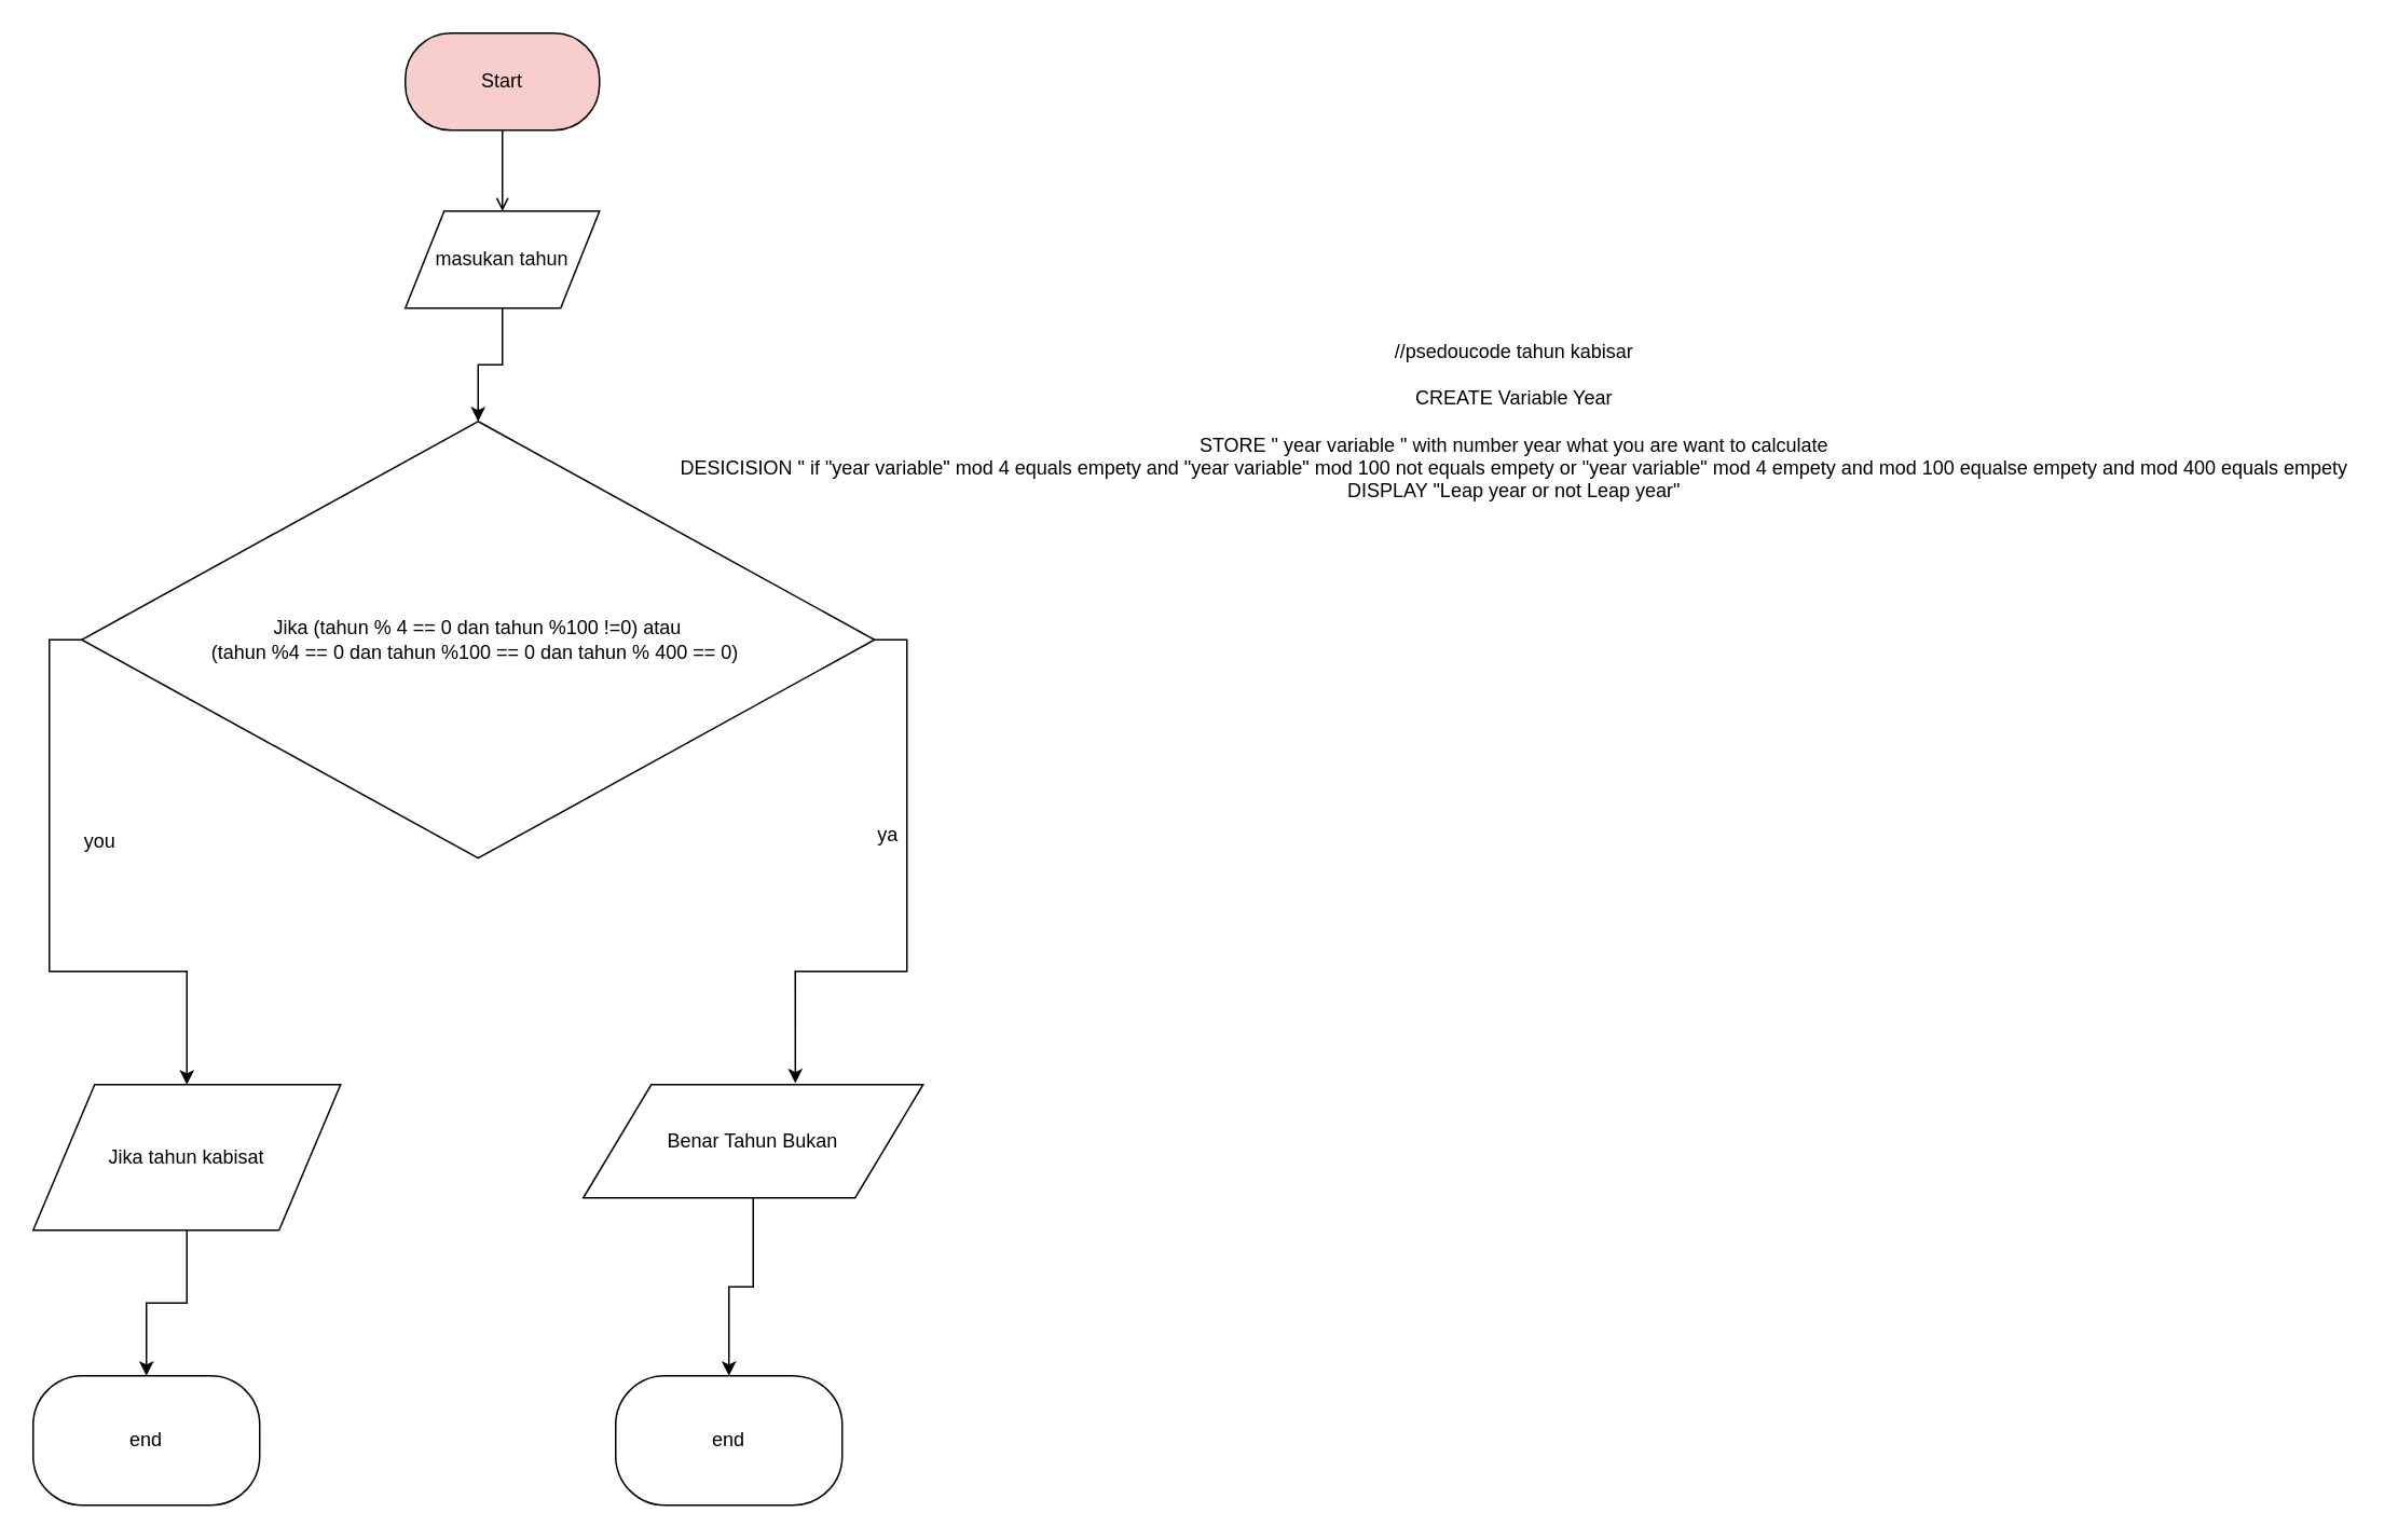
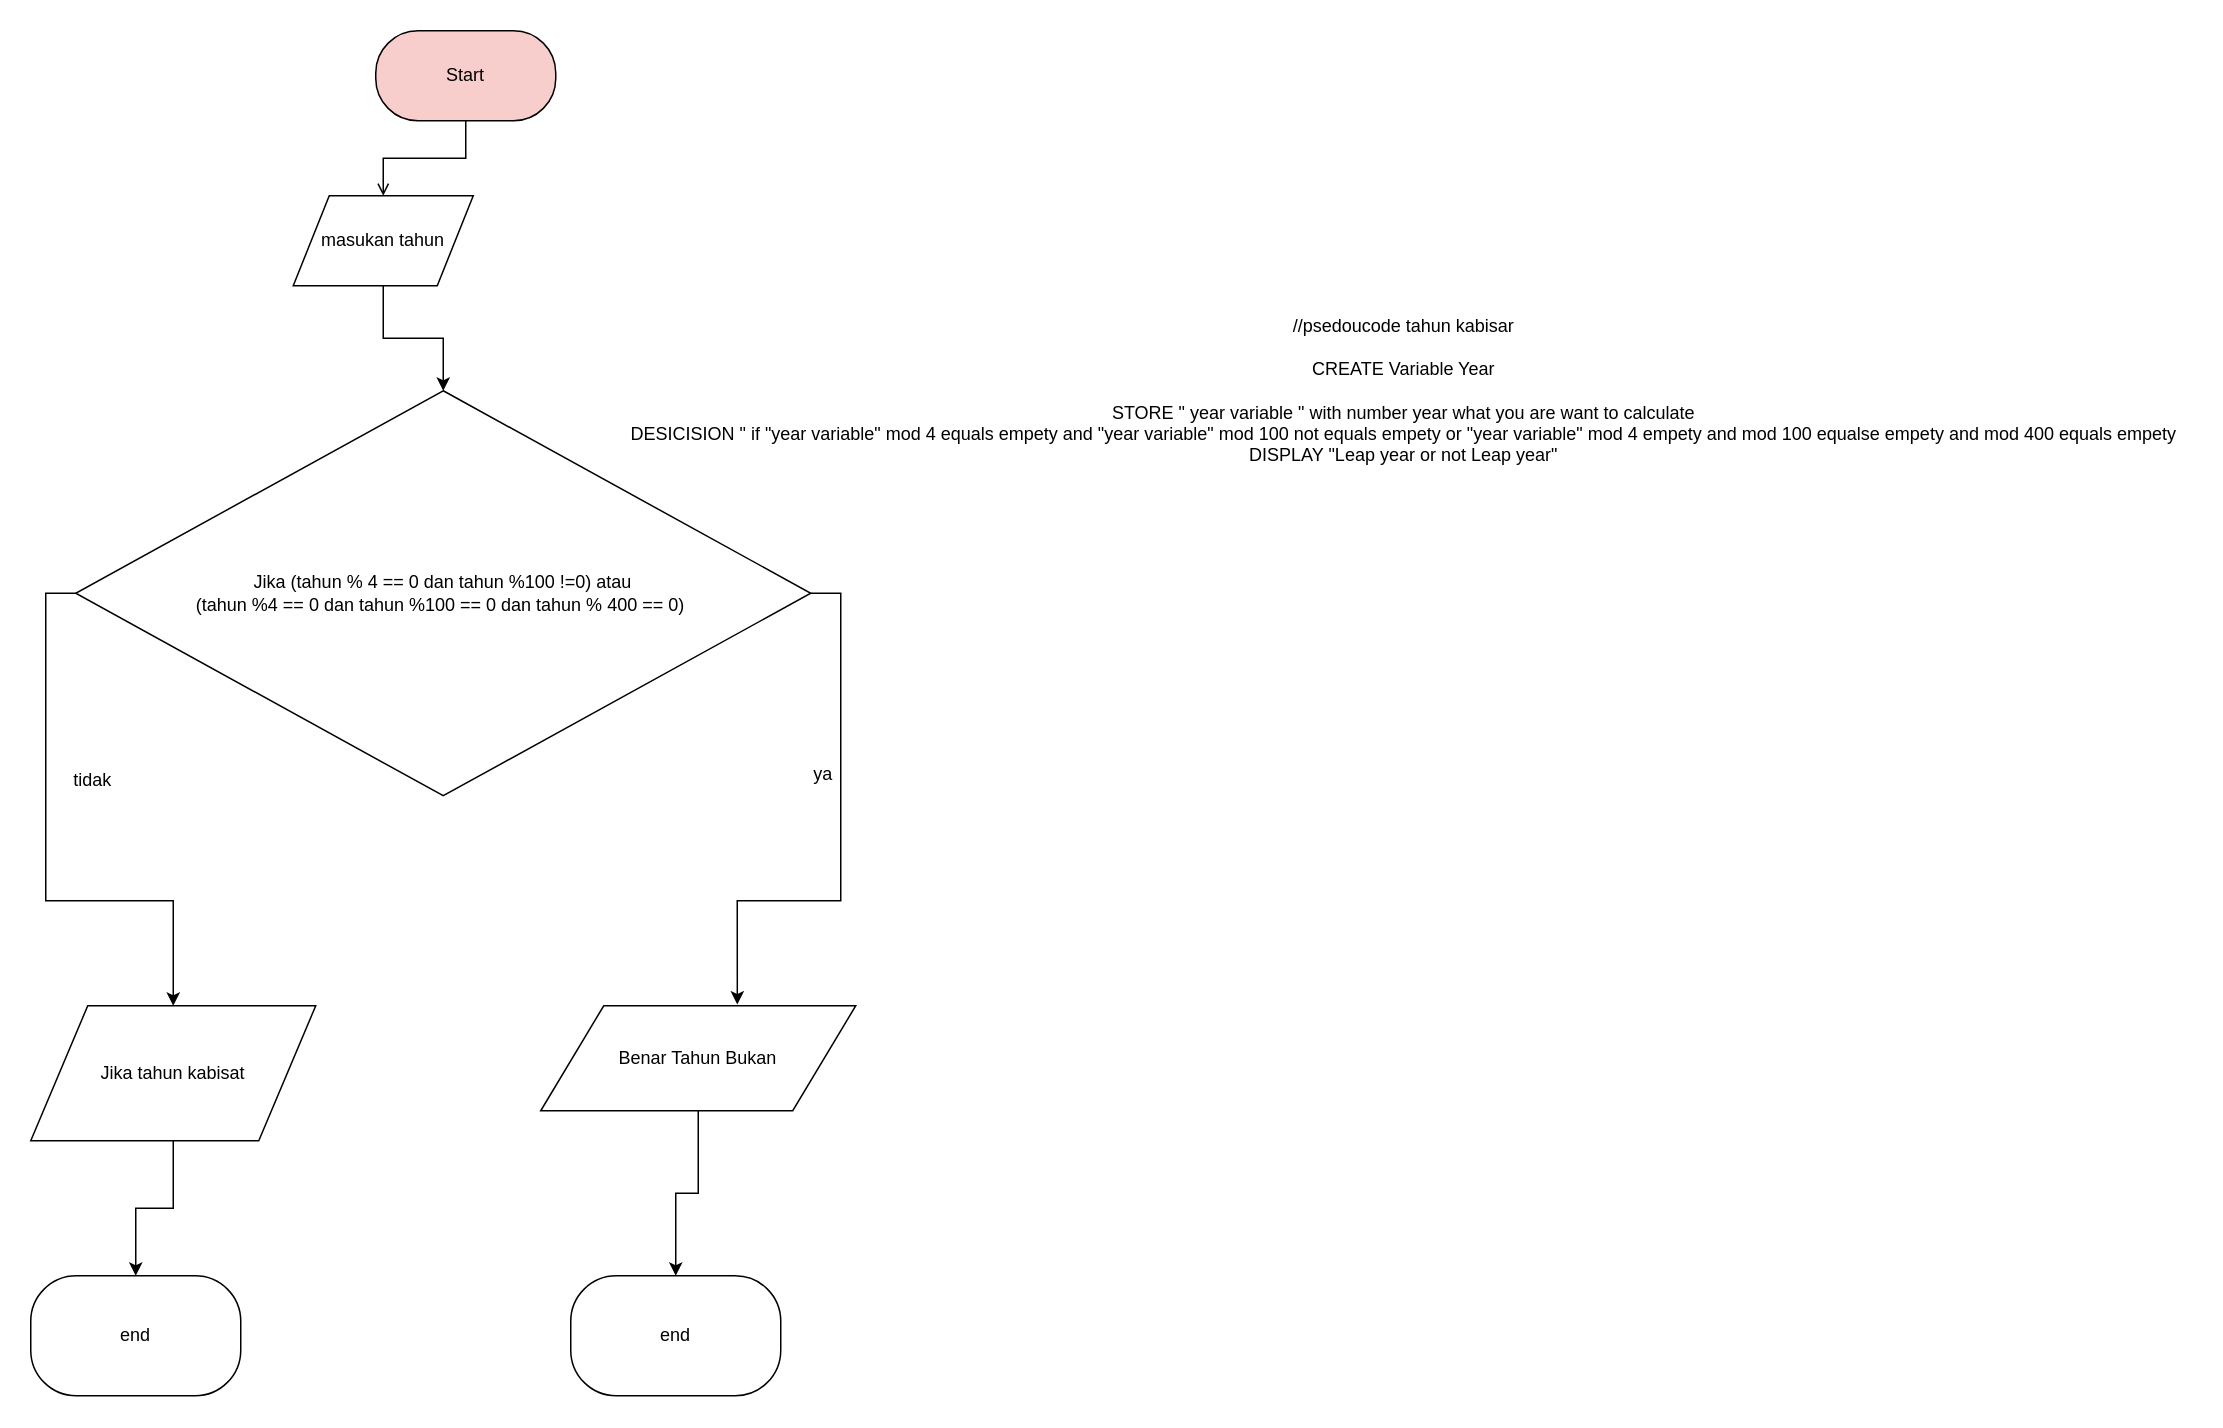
  <mxCell id="0" />
  <mxCell id="1" parent="0" />
  <mxCell id="2" style="edgeStyle=orthogonalEdgeStyle;rounded=0;orthogonalLoop=1;jettySize=auto;html=1;exitX=0.5;exitY=1;exitDx=0;exitDy=0;entryX=0.5;entryY=0;entryDx=0;entryDy=0;endArrow=open;" edge="1" parent="1" source="3" target="5"><mxGeometry relative="1" as="geometry" /></mxCell>
  <mxCell id="3" value="Start" style="rounded=1;whiteSpace=wrap;html=1;arcSize=47;fillColor=#f8cecc;" vertex="1" parent="1"><mxGeometry x="250" y="20" width="120" height="60" as="geometry" /></mxCell>
  <mxCell id="4" style="edgeStyle=orthogonalEdgeStyle;rounded=0;orthogonalLoop=1;jettySize=auto;html=1;exitX=0.5;exitY=1;exitDx=0;exitDy=0;entryX=0.5;entryY=0;entryDx=0;entryDy=0;" edge="1" parent="1" source="5" target="8"><mxGeometry relative="1" as="geometry" /></mxCell>
- <mxCell id="5" value="masukan tahun" style="shape=parallelogram;perimeter=parallelogramPerimeter;whiteSpace=wrap;html=1;" vertex="1" parent="1"><mxGeometry x="250" y="130" width="120" height="60" as="geometry" /></mxCell>
+ <mxCell id="5" value="masukan tahun" style="shape=parallelogram;perimeter=parallelogramPerimeter;whiteSpace=wrap;html=1;" vertex="1" parent="1"><mxGeometry x="195" y="130" width="120" height="60" as="geometry" /></mxCell>
  <mxCell id="6" style="edgeStyle=orthogonalEdgeStyle;rounded=0;orthogonalLoop=1;jettySize=auto;html=1;exitX=0;exitY=0.5;exitDx=0;exitDy=0;" edge="1" parent="1" source="8" target="10"><mxGeometry relative="1" as="geometry" /></mxCell>
  <mxCell id="7" style="edgeStyle=orthogonalEdgeStyle;rounded=0;orthogonalLoop=1;jettySize=auto;html=1;exitX=1;exitY=0.5;exitDx=0;exitDy=0;entryX=0.624;entryY=-0.011;entryDx=0;entryDy=0;entryPerimeter=0;" edge="1" parent="1" source="8" target="12"><mxGeometry relative="1" as="geometry" /></mxCell>
  <mxCell id="8" value="Jika (tahun % 4 == 0 dan tahun %100 !=0) atau&lt;br&gt;(tahun %4 == 0 dan tahun %100 == 0 dan tahun % 400 == 0)&amp;nbsp;" style="rhombus;whiteSpace=wrap;html=1;" vertex="1" parent="1"><mxGeometry x="50" y="260" width="490" height="270" as="geometry" /></mxCell>
  <mxCell id="9" style="edgeStyle=orthogonalEdgeStyle;rounded=0;orthogonalLoop=1;jettySize=auto;html=1;exitX=0.5;exitY=1;exitDx=0;exitDy=0;entryX=0.5;entryY=0;entryDx=0;entryDy=0;" edge="1" parent="1" source="10" target="15"><mxGeometry relative="1" as="geometry" /></mxCell>
  <mxCell id="10" value="Jika tahun kabisat" style="shape=parallelogram;perimeter=parallelogramPerimeter;whiteSpace=wrap;html=1;" vertex="1" parent="1"><mxGeometry x="20" y="670" width="190" height="90" as="geometry" /></mxCell>
  <mxCell id="11" style="edgeStyle=orthogonalEdgeStyle;rounded=0;orthogonalLoop=1;jettySize=auto;html=1;" edge="1" parent="1" source="12" target="16"><mxGeometry relative="1" as="geometry" /></mxCell>
  <mxCell id="12" value="Benar Tahun Bukan" style="shape=parallelogram;perimeter=parallelogramPerimeter;whiteSpace=wrap;html=1;" vertex="1" parent="1"><mxGeometry x="360" y="670" width="210" height="70" as="geometry" /></mxCell>
- <mxCell id="13" value="you" style="text;html=1;align=center;verticalAlign=middle;resizable=0;points=[];autosize=1;" vertex="1" parent="1"><mxGeometry x="41" y="510" width="40" height="20" as="geometry" /></mxCell>
+ <mxCell id="13" value="tidak" style="text;html=1;align=center;verticalAlign=middle;resizable=0;points=[];autosize=1;" vertex="1" parent="1"><mxGeometry x="41" y="510" width="40" height="20" as="geometry" /></mxCell>
  <mxCell id="14" value="ya" style="text;html=1;align=center;verticalAlign=middle;resizable=0;points=[];autosize=1;" vertex="1" parent="1"><mxGeometry x="533" y="506" width="30" height="20" as="geometry" /></mxCell>
  <mxCell id="15" value="end" style="rounded=1;whiteSpace=wrap;html=1;arcSize=38;" vertex="1" parent="1"><mxGeometry x="20" y="850" width="140" height="80" as="geometry" /></mxCell>
  <mxCell id="16" value="end" style="rounded=1;whiteSpace=wrap;html=1;arcSize=38;" vertex="1" parent="1"><mxGeometry x="380" y="850" width="140" height="80" as="geometry" /></mxCell>
  <mxCell id="17" value="//psedoucode tahun kabisar&lt;br&gt;&lt;br&gt;CREATE Variable Year&lt;br&gt;&lt;br&gt;STORE &quot; year variable &quot; with number year what you are want to calculate&lt;br&gt;DESICISION &quot; if &quot;year variable&quot; mod 4 equals empety and &quot;year variable&quot; mod 100 not equals empety or &quot;year variable&quot; mod 4 empety and mod 100 equalse empety and mod 400 equals empety&lt;br&gt;DISPLAY &quot;Leap year or not Leap year&quot;" style="text;html=1;align=center;verticalAlign=middle;resizable=0;points=[];autosize=1;" vertex="1" parent="1"><mxGeometry x="410" y="210" width="1050" height="100" as="geometry" /></mxCell>
